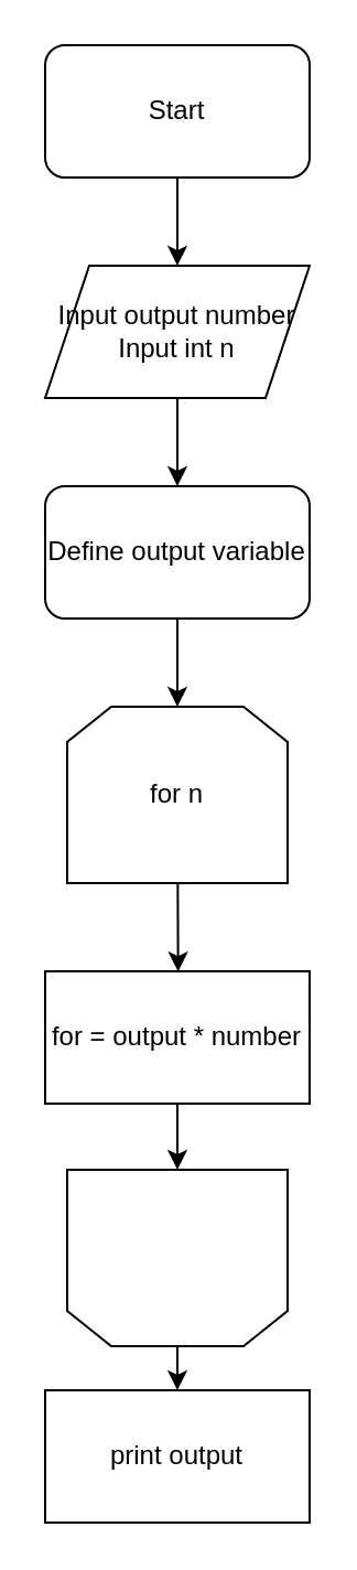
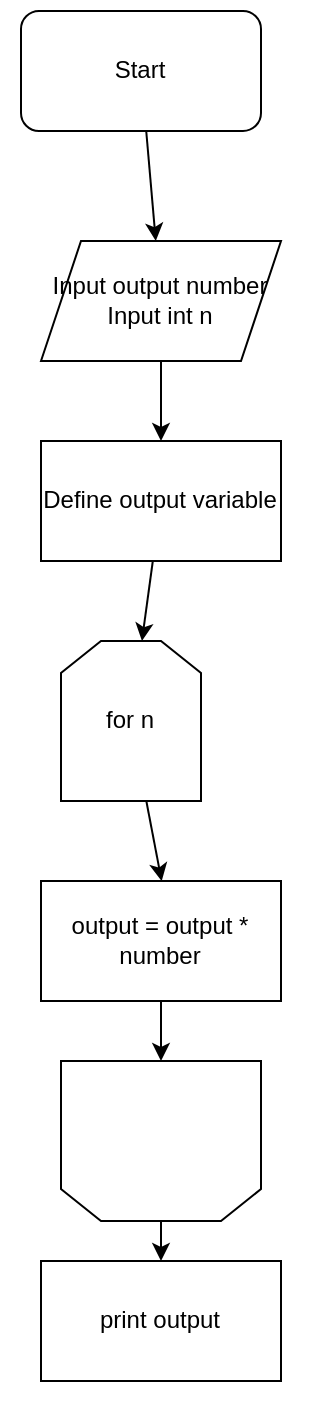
  <mxCell id="0" />
  <mxCell id="1" parent="0" />
  <mxCell id="2" value="" style="edgeStyle=none;html=1;" parent="1" source="3" target="5" edge="1"><mxGeometry relative="1" as="geometry" /></mxCell>
- <mxCell id="3" value="Start" style="rounded=1;whiteSpace=wrap;html=1;" parent="1" vertex="1"><mxGeometry x="20" y="20" width="120" height="60" as="geometry" /></mxCell>
+ <mxCell id="3" value="Start" style="rounded=1;whiteSpace=wrap;html=1;" parent="1" vertex="1"><mxGeometry x="10" y="5" width="120" height="60" as="geometry" /></mxCell>
  <mxCell id="4" value="" style="edgeStyle=none;html=1;" parent="1" source="5" target="7" edge="1"><mxGeometry relative="1" as="geometry" /></mxCell>
  <mxCell id="5" value="Input output number&lt;br&gt;Input int n" style="shape=parallelogram;perimeter=parallelogramPerimeter;whiteSpace=wrap;html=1;fixedSize=1;" parent="1" vertex="1"><mxGeometry x="20" y="120" width="120" height="60" as="geometry" /></mxCell>
  <mxCell id="6" value="" style="edgeStyle=none;html=1;" parent="1" source="7" target="9" edge="1"><mxGeometry relative="1" as="geometry" /></mxCell>
- <mxCell id="7" value="Define output variable" style="whiteSpace=wrap;html=1;rounded=1;" parent="1" vertex="1"><mxGeometry x="20" y="220" width="120" height="60" as="geometry" /></mxCell>
+ <mxCell id="7" value="Define output variable" style="rounded=0;whiteSpace=wrap;html=1;" parent="1" vertex="1"><mxGeometry x="20" y="220" width="120" height="60" as="geometry" /></mxCell>
  <mxCell id="8" value="" style="edgeStyle=none;html=1;" parent="1" source="9" edge="1"><mxGeometry relative="1" as="geometry"><mxPoint x="80.334" y="440.099" as="targetPoint" /></mxGeometry></mxCell>
- <mxCell id="9" value="for n" style="shape=loopLimit;whiteSpace=wrap;html=1;" parent="1" vertex="1"><mxGeometry x="30" y="320" width="100" height="80" as="geometry" /></mxCell>
+ <mxCell id="9" value="for n" style="shape=loopLimit;whiteSpace=wrap;html=1;" parent="1" vertex="1"><mxGeometry x="30" y="320" width="70" height="80" as="geometry" /></mxCell>
  <mxCell id="10" value="" style="edgeStyle=none;html=1;" edge="1" parent="1" source="11" target="14"><mxGeometry relative="1" as="geometry" /></mxCell>
- <mxCell id="11" value="for = output * number" style="rounded=0;whiteSpace=wrap;html=1;" parent="1" vertex="1"><mxGeometry x="20" y="440" width="120" height="60" as="geometry" /></mxCell>
+ <mxCell id="11" value="output = output * number" style="rounded=0;whiteSpace=wrap;html=1;" parent="1" vertex="1"><mxGeometry x="20" y="440" width="120" height="60" as="geometry" /></mxCell>
  <mxCell id="12" value="print output" style="rounded=0;whiteSpace=wrap;html=1;" parent="1" vertex="1"><mxGeometry x="20" y="630" width="120" height="60" as="geometry" /></mxCell>
  <mxCell id="13" value="" style="edgeStyle=none;html=1;" edge="1" parent="1" source="14" target="12"><mxGeometry relative="1" as="geometry" /></mxCell>
  <mxCell id="14" value="" style="shape=loopLimit;whiteSpace=wrap;html=1;rotation=-180;" vertex="1" parent="1"><mxGeometry x="30" y="530" width="100" height="80" as="geometry" /></mxCell>
